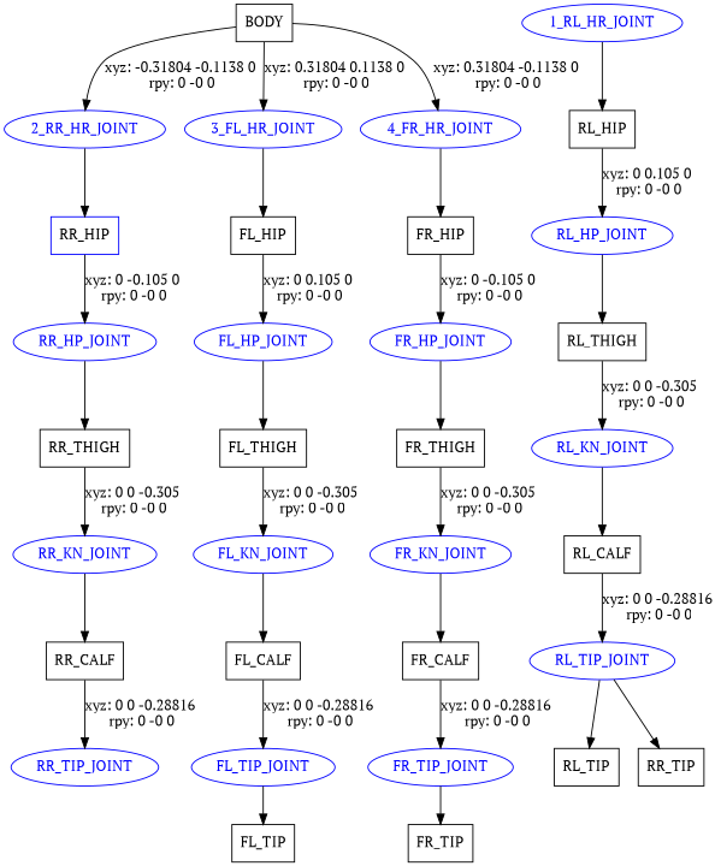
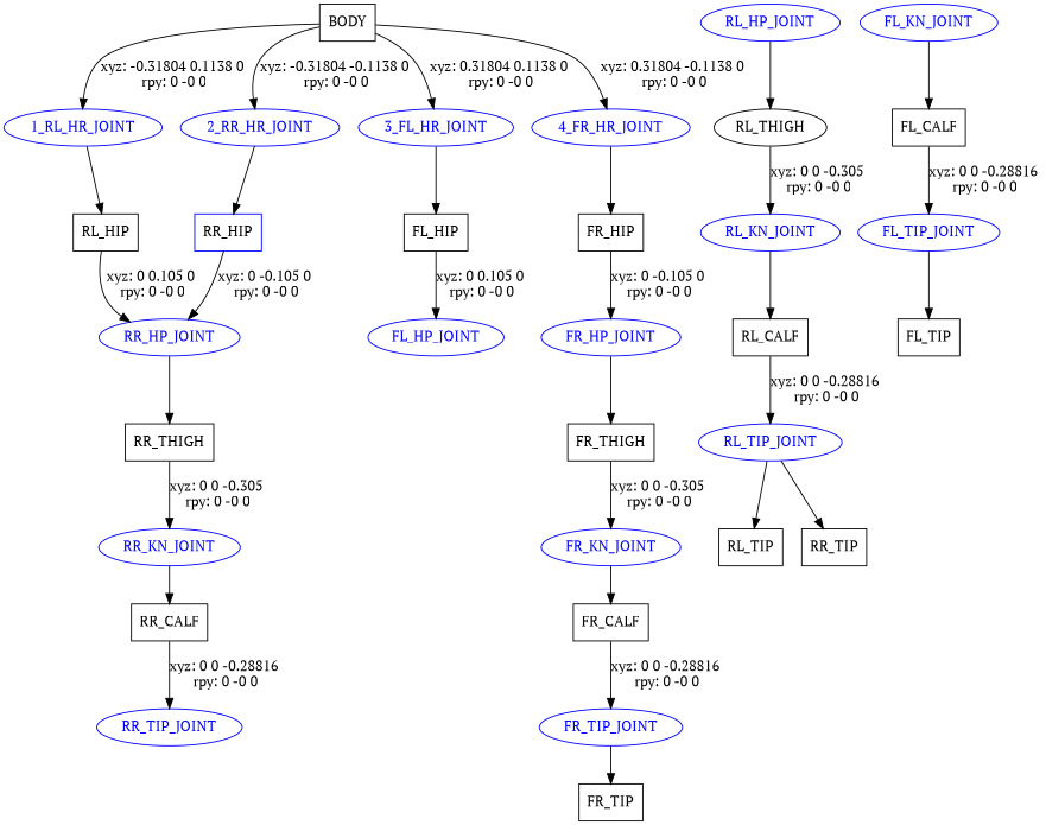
  digraph {
    fontname="PT Serif"
    node [fontname="PT Serif" shape=box color=blue]
    edge [fontname="PT Serif"]
    n1 [label=BODY color=""]
    "1_RL_HR_JOINT" [fontcolor=blue shape=ellipse]
    "2_RR_HR_JOINT" [fontcolor=blue shape=ellipse]
    "3_FL_HR_JOINT" [fontcolor=blue shape=ellipse]
    "4_FR_HR_JOINT" [fontcolor=blue shape=ellipse]
    n6 [label=RL_HIP color=""]
    n7 [label=RR_HIP]
    n8 [label=FL_HIP color=""]
    n9 [label=FR_HIP color=""]
    RL_HP_JOINT [fontcolor=blue shape=ellipse]
-   n11 [label=RL_THIGH color=""]
+   n11 [label=RL_THIGH shape=ellipse color=""]
    RL_KN_JOINT [fontcolor=blue shape=ellipse]
    n13 [label=RL_CALF color=""]
    RL_TIP_JOINT [fontcolor=blue shape=ellipse]
    n15 [label=RL_TIP color=""]
    n16 [label=RR_TIP color=""]
    RR_HP_JOINT [fontcolor=blue shape=ellipse]
    n18 [label=RR_THIGH color=""]
    RR_KN_JOINT [fontcolor=blue shape=ellipse]
    n20 [label=RR_CALF color=""]
    RR_TIP_JOINT [fontcolor=blue shape=ellipse]
    FL_HP_JOINT [fontcolor=blue shape=ellipse]
-   n23 [label=FL_THIGH color=""]
    FL_KN_JOINT [fontcolor=blue shape=ellipse]
    n25 [label=FL_CALF color=""]
    FL_TIP_JOINT [fontcolor=blue shape=ellipse]
    n27 [label=FL_TIP color=""]
    FR_HP_JOINT [fontcolor=blue shape=ellipse]
    n29 [label=FR_THIGH color=""]
    FR_KN_JOINT [fontcolor=blue shape=ellipse]
    n31 [label=FR_CALF color=""]
    FR_TIP_JOINT [fontcolor=blue shape=ellipse]
    n33 [label=FR_TIP color=""]
+   n1 -> "1_RL_HR_JOINT" [label="xyz: -0.31804 0.1138 0 \nrpy: 0 -0 0"]
    n1 -> "2_RR_HR_JOINT" [label="xyz: -0.31804 -0.1138 0 \nrpy: 0 -0 0"]
    n1 -> "3_FL_HR_JOINT" [label="xyz: 0.31804 0.1138 0 \nrpy: 0 -0 0"]
    n1 -> "4_FR_HR_JOINT" [label="xyz: 0.31804 -0.1138 0 \nrpy: 0 -0 0"]
    "1_RL_HR_JOINT" -> n6
    "2_RR_HR_JOINT" -> n7
    "3_FL_HR_JOINT" -> n8
    "4_FR_HR_JOINT" -> n9
-   n6 -> RL_HP_JOINT [label="xyz: 0 0.105 0 \nrpy: 0 -0 0"]
+   n6 -> RR_HP_JOINT [label="xyz: 0 0.105 0 \nrpy: 0 -0 0"]
    n7 -> RR_HP_JOINT [label="xyz: 0 -0.105 0 \nrpy: 0 -0 0"]
    n8 -> FL_HP_JOINT [label="xyz: 0 0.105 0 \nrpy: 0 -0 0"]
    n9 -> FR_HP_JOINT [label="xyz: 0 -0.105 0 \nrpy: 0 -0 0"]
    RL_HP_JOINT -> n11
    n11 -> RL_KN_JOINT [label="xyz: 0 0 -0.305 \nrpy: 0 -0 0"]
    RL_KN_JOINT -> n13
    n13 -> RL_TIP_JOINT [label="xyz: 0 0 -0.28816 \nrpy: 0 -0 0"]
    RL_TIP_JOINT -> n15
    RL_TIP_JOINT -> n16
    RR_HP_JOINT -> n18
    n18 -> RR_KN_JOINT [label="xyz: 0 0 -0.305 \nrpy: 0 -0 0"]
    RR_KN_JOINT -> n20
    n20 -> RR_TIP_JOINT [label="xyz: 0 0 -0.28816 \nrpy: 0 -0 0"]
-   FL_HP_JOINT -> n23
-   n23 -> FL_KN_JOINT [label="xyz: 0 0 -0.305 \nrpy: 0 -0 0"]
    FL_KN_JOINT -> n25
    n25 -> FL_TIP_JOINT [label="xyz: 0 0 -0.28816 \nrpy: 0 -0 0"]
    FL_TIP_JOINT -> n27
    FR_HP_JOINT -> n29
    n29 -> FR_KN_JOINT [label="xyz: 0 0 -0.305 \nrpy: 0 -0 0"]
    FR_KN_JOINT -> n31
    n31 -> FR_TIP_JOINT [label="xyz: 0 0 -0.28816 \nrpy: 0 -0 0"]
    FR_TIP_JOINT -> n33
  }
